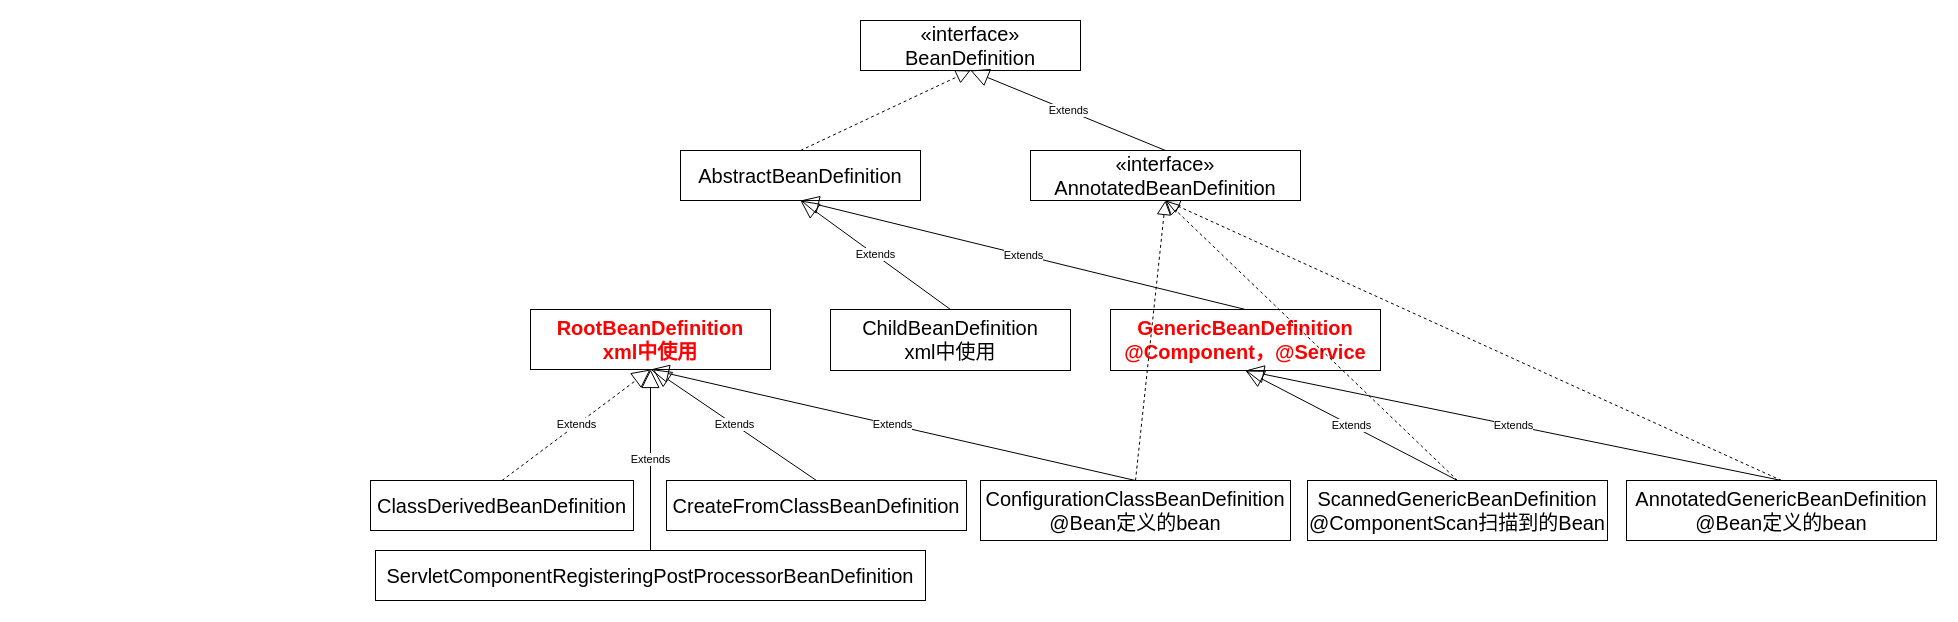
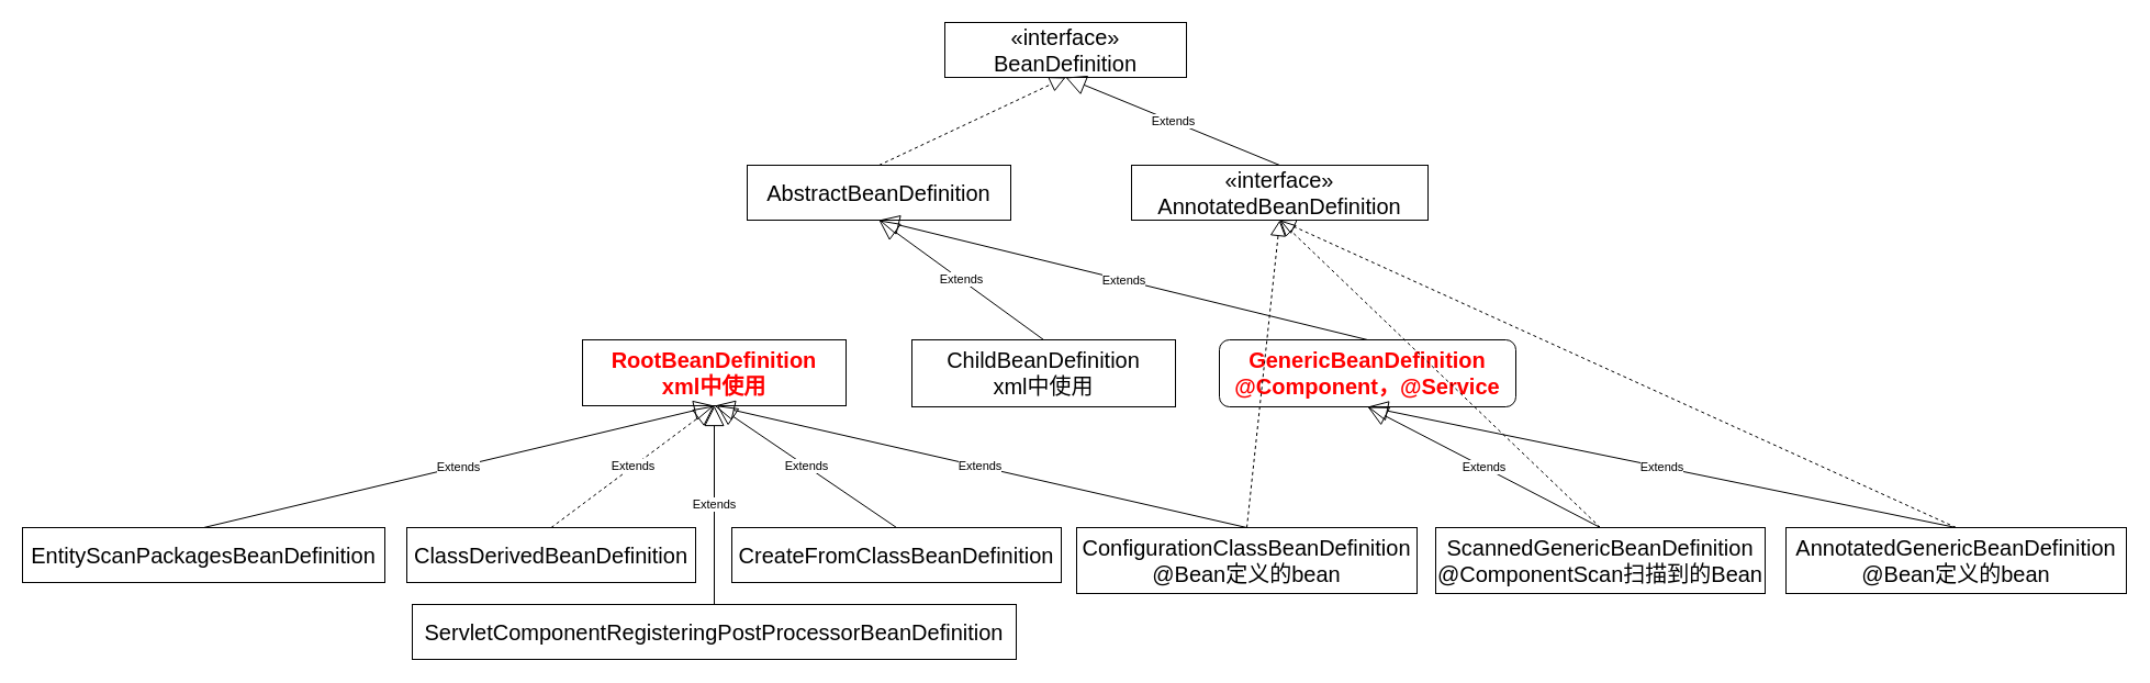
  <mxCell id="0" />
  <mxCell id="1" parent="0" />
  <mxCell id="2" value="«interface»&lt;br&gt;&lt;span&gt;BeanDefinition&lt;/span&gt;" style="html=1;whiteSpace=wrap;fontSize=20;fontStyle=0" vertex="1" parent="1"><mxGeometry x="860" y="20" width="220" height="50" as="geometry" /></mxCell>
  <mxCell id="3" value="AbstractBeanDefinition" style="html=1;whiteSpace=wrap;fontSize=20;" vertex="1" parent="1"><mxGeometry x="680" y="150" width="240" height="50" as="geometry" /></mxCell>
  <mxCell id="4" value="«interface»&lt;br&gt;&lt;span&gt;AnnotatedBeanDefinition&lt;/span&gt;" style="html=1;whiteSpace=wrap;fontSize=20;fontStyle=0" vertex="1" parent="1"><mxGeometry x="1030" y="150" width="270" height="50" as="geometry" /></mxCell>
  <mxCell id="5" value="Extends" style="endArrow=block;endSize=16;endFill=0;html=1;rounded=0;exitX=0.5;exitY=0;exitDx=0;exitDy=0;entryX=0.5;entryY=1;entryDx=0;entryDy=0;" edge="1" parent="1" source="4" target="2"><mxGeometry width="160" relative="1" as="geometry"><mxPoint x="1110" y="120" as="sourcePoint" /><mxPoint x="1270" y="120" as="targetPoint" /></mxGeometry></mxCell>
  <mxCell id="6" value="AnnotatedGenericBeanDefinition&lt;div&gt;@Bean定义的bean&lt;/div&gt;" style="html=1;whiteSpace=wrap;fontSize=20;verticalAlign=middle;align=center;" vertex="1" parent="1"><mxGeometry x="1626" y="480" width="310" height="60" as="geometry" /></mxCell>
  <mxCell id="7" value="" style="endArrow=block;dashed=1;endFill=0;endSize=12;html=1;rounded=0;entryX=0.5;entryY=1;entryDx=0;entryDy=0;exitX=0.5;exitY=0;exitDx=0;exitDy=0;" edge="1" parent="1" source="3" target="2"><mxGeometry width="160" relative="1" as="geometry"><mxPoint x="700" y="460" as="sourcePoint" /><mxPoint x="860" y="460" as="targetPoint" /></mxGeometry></mxCell>
  <mxCell id="8" value="" style="endArrow=block;dashed=1;endFill=0;endSize=12;html=1;rounded=0;exitX=0.5;exitY=0;exitDx=0;exitDy=0;entryX=0.5;entryY=1;entryDx=0;entryDy=0;" edge="1" parent="1" source="6" target="4"><mxGeometry width="160" relative="1" as="geometry"><mxPoint x="960" y="350" as="sourcePoint" /><mxPoint x="1120" y="350" as="targetPoint" /></mxGeometry></mxCell>
  <mxCell id="9" value="ChildBeanDefinition&lt;div&gt;xml中使用&lt;/div&gt;" style="html=1;whiteSpace=wrap;fontSize=20;verticalAlign=top;" vertex="1" parent="1"><mxGeometry x="830" y="309" width="240" height="61" as="geometry" /></mxCell>
  <mxCell id="10" value="Extends" style="endArrow=block;endSize=16;endFill=0;html=1;rounded=0;exitX=0.5;exitY=0;exitDx=0;exitDy=0;entryX=0.5;entryY=1;entryDx=0;entryDy=0;" edge="1" parent="1" source="9" target="3"><mxGeometry width="160" relative="1" as="geometry"><mxPoint x="380" y="220" as="sourcePoint" /><mxPoint x="540" y="220" as="targetPoint" /></mxGeometry></mxCell>
  <mxCell id="11" value="RootBeanDefinition&lt;div&gt;xml中使用&lt;/div&gt;" style="html=1;whiteSpace=wrap;fontSize=20;fontStyle=1;fontColor=#FF0000;verticalAlign=top;" vertex="1" parent="1"><mxGeometry x="530" y="309" width="240" height="60" as="geometry" /></mxCell>
- <mxCell id="12" value="GenericBeanDefinition&lt;div&gt;@Component，@Service&lt;/div&gt;" style="html=1;whiteSpace=wrap;fontSize=20;fontStyle=1;fontColor=#FF0000;verticalAlign=top;" vertex="1" parent="1"><mxGeometry x="1110" y="309" width="270" height="61" as="geometry" /></mxCell>
+ <mxCell id="12" value="GenericBeanDefinition&lt;div&gt;@Component，@Service&lt;/div&gt;" style="html=1;whiteSpace=wrap;fontSize=20;fontStyle=1;fontColor=#FF0000;verticalAlign=top;rounded=1;" vertex="1" parent="1"><mxGeometry x="1110" y="309" width="270" height="61" as="geometry" /></mxCell>
  <mxCell id="13" value="Extends" style="endArrow=block;endSize=16;endFill=0;html=1;rounded=0;exitX=0.5;exitY=0;exitDx=0;exitDy=0;entryX=0.5;entryY=1;entryDx=0;entryDy=0;" edge="1" parent="1" source="12" target="3"><mxGeometry width="160" relative="1" as="geometry"><mxPoint x="540" y="490" as="sourcePoint" /><mxPoint x="700" y="220" as="targetPoint" /></mxGeometry></mxCell>
  <mxCell id="14" value="ClassDerivedBeanDefinition" style="html=1;whiteSpace=wrap;fontSize=20;" vertex="1" parent="1"><mxGeometry x="370" y="480" width="263" height="50" as="geometry" /></mxCell>
  <mxCell id="15" value="Extends" style="endArrow=block;endSize=16;endFill=0;html=1;rounded=0;exitX=0.5;exitY=0;exitDx=0;exitDy=0;entryX=0.5;entryY=1;entryDx=0;entryDy=0;dashed=1;" edge="1" parent="1" source="14" target="11"><mxGeometry width="160" relative="1" as="geometry"><mxPoint x="680" y="430" as="sourcePoint" /><mxPoint x="840" y="430" as="targetPoint" /></mxGeometry></mxCell>
  <mxCell id="16" value="ConfigurationClassBeanDefinition&lt;div&gt;@Bean定义的bean&lt;/div&gt;" style="html=1;whiteSpace=wrap;fontSize=20;verticalAlign=top;" vertex="1" parent="1"><mxGeometry x="980" y="480" width="310" height="60" as="geometry" /></mxCell>
  <mxCell id="17" value="Extends" style="endArrow=block;endSize=16;endFill=0;html=1;rounded=0;exitX=0.5;exitY=0;exitDx=0;exitDy=0;entryX=0.5;entryY=1;entryDx=0;entryDy=0;" edge="1" parent="1" source="16" target="11"><mxGeometry width="160" relative="1" as="geometry"><mxPoint x="730" y="430" as="sourcePoint" /><mxPoint x="890" y="430" as="targetPoint" /></mxGeometry></mxCell>
  <mxCell id="18" value="" style="endArrow=block;dashed=1;endFill=0;endSize=12;html=1;rounded=0;exitX=0.5;exitY=0;exitDx=0;exitDy=0;entryX=0.5;entryY=1;entryDx=0;entryDy=0;" edge="1" parent="1" source="16" target="4"><mxGeometry width="160" relative="1" as="geometry"><mxPoint x="870" y="519.95" as="sourcePoint" /><mxPoint x="978.64" y="230" as="targetPoint" /></mxGeometry></mxCell>
  <mxCell id="19" value="CreateFromClassBeanDefinition" style="html=1;whiteSpace=wrap;fontSize=20;" vertex="1" parent="1"><mxGeometry x="666" y="480" width="300" height="50" as="geometry" /></mxCell>
  <mxCell id="20" value="Extends" style="endArrow=block;endSize=16;endFill=0;html=1;rounded=0;exitX=0.5;exitY=0;exitDx=0;exitDy=0;entryX=0.51;entryY=0.996;entryDx=0;entryDy=0;entryPerimeter=0;" edge="1" parent="1" source="19" target="11"><mxGeometry width="160" relative="1" as="geometry"><mxPoint x="950" y="600" as="sourcePoint" /><mxPoint x="1110" y="600" as="targetPoint" /></mxGeometry></mxCell>
+ <mxCell id="21" value="EntityScanPackagesBeanDefinition" style="html=1;whiteSpace=wrap;fontSize=20;" vertex="1" parent="1"><mxGeometry x="20" y="480" width="330" height="50" as="geometry" /></mxCell>
+ <mxCell id="22" value="Extends" style="endArrow=block;endSize=16;endFill=0;html=1;rounded=0;exitX=0.5;exitY=0;exitDx=0;exitDy=0;entryX=0.5;entryY=1;entryDx=0;entryDy=0;" edge="1" parent="1" source="21" target="11"><mxGeometry width="160" relative="1" as="geometry"><mxPoint x="260" y="420" as="sourcePoint" /><mxPoint x="760" y="360" as="targetPoint" /></mxGeometry></mxCell>
  <mxCell id="23" value="ScannedGenericBeanDefinition&lt;div&gt;@ComponentScan扫描到的Bean&lt;/div&gt;" style="html=1;whiteSpace=wrap;fontSize=20;verticalAlign=top;" vertex="1" parent="1"><mxGeometry x="1307" y="480" width="300" height="60" as="geometry" /></mxCell>
  <mxCell id="24" value="Extends" style="endArrow=block;endSize=16;endFill=0;html=1;rounded=0;exitX=0.5;exitY=0;exitDx=0;exitDy=0;entryX=0.5;entryY=1;entryDx=0;entryDy=0;fontColor=#000000;" edge="1" parent="1" source="23" target="12"><mxGeometry width="160" relative="1" as="geometry"><mxPoint x="1280" y="460" as="sourcePoint" /><mxPoint x="1440" y="460" as="targetPoint" /></mxGeometry></mxCell>
  <mxCell id="25" value="" style="endArrow=block;dashed=1;endFill=0;endSize=12;html=1;rounded=0;exitX=0.5;exitY=0;exitDx=0;exitDy=0;entryX=0.5;entryY=1;entryDx=0;entryDy=0;" edge="1" parent="1" source="23" target="4"><mxGeometry width="160" relative="1" as="geometry"><mxPoint x="1390" y="690" as="sourcePoint" /><mxPoint x="1550" y="690" as="targetPoint" /></mxGeometry></mxCell>
  <mxCell id="26" value="ServletComponentRegisteringPostProcessorBeanDefinition" style="html=1;whiteSpace=wrap;fontSize=20;" vertex="1" parent="1"><mxGeometry x="375" y="550" width="550" height="50" as="geometry" /></mxCell>
  <mxCell id="27" value="Extends" style="endArrow=block;endSize=16;endFill=0;html=1;rounded=0;exitX=0.5;exitY=0;exitDx=0;exitDy=0;entryX=0.5;entryY=1;entryDx=0;entryDy=0;" edge="1" parent="1" source="26" target="11"><mxGeometry width="160" relative="1" as="geometry"><mxPoint x="740" y="690" as="sourcePoint" /><mxPoint x="900" y="690" as="targetPoint" /></mxGeometry></mxCell>
  <mxCell id="28" value="Extends" style="endArrow=block;endSize=16;endFill=0;html=1;rounded=0;exitX=0.5;exitY=0;exitDx=0;exitDy=0;entryX=0.5;entryY=1;entryDx=0;entryDy=0;" edge="1" parent="1" source="6" target="12"><mxGeometry width="160" relative="1" as="geometry"><mxPoint x="1530" y="310" as="sourcePoint" /><mxPoint x="1690" y="310" as="targetPoint" /></mxGeometry></mxCell>
